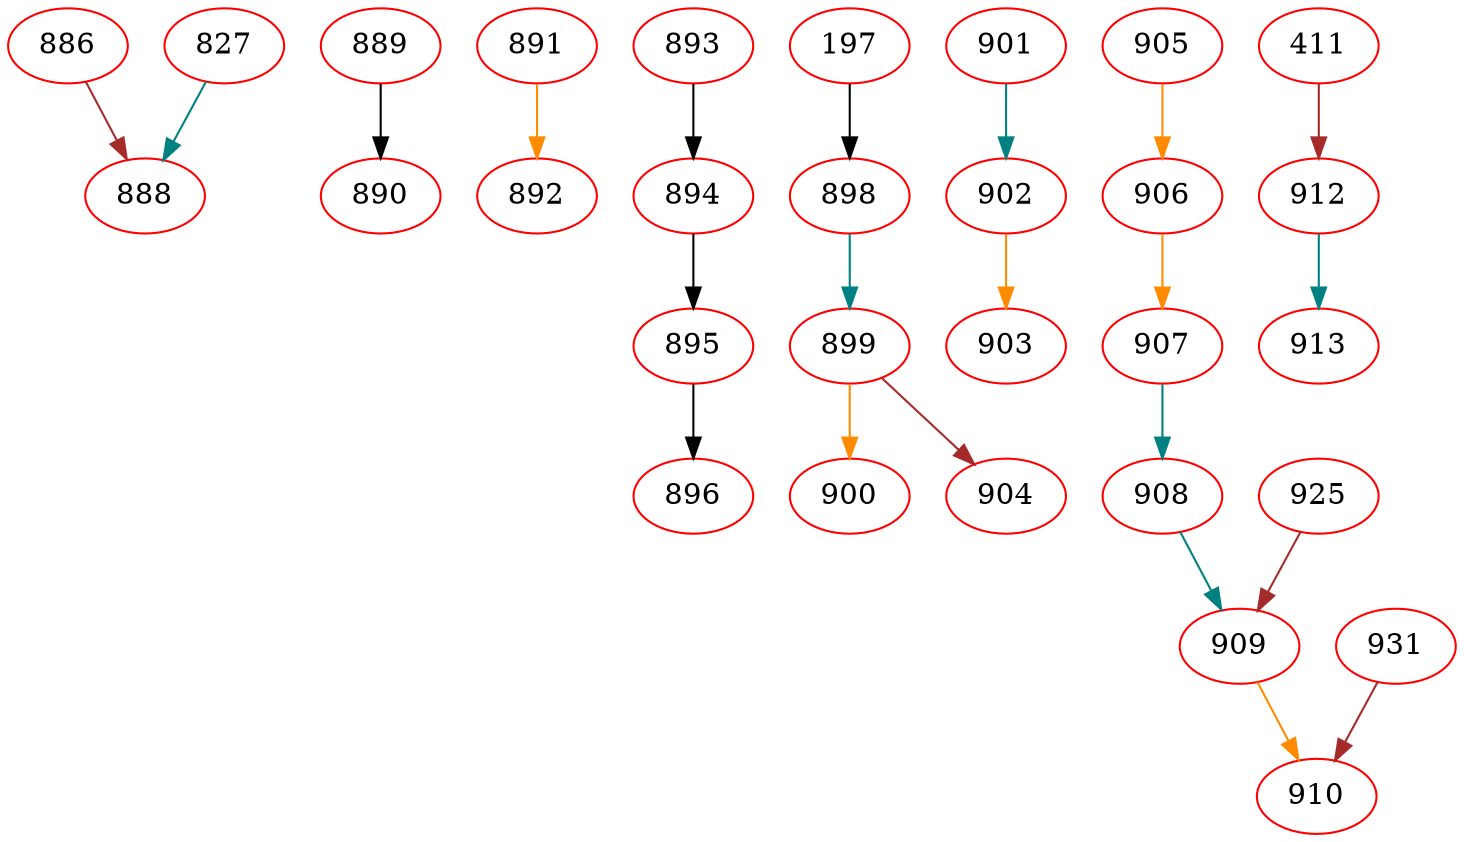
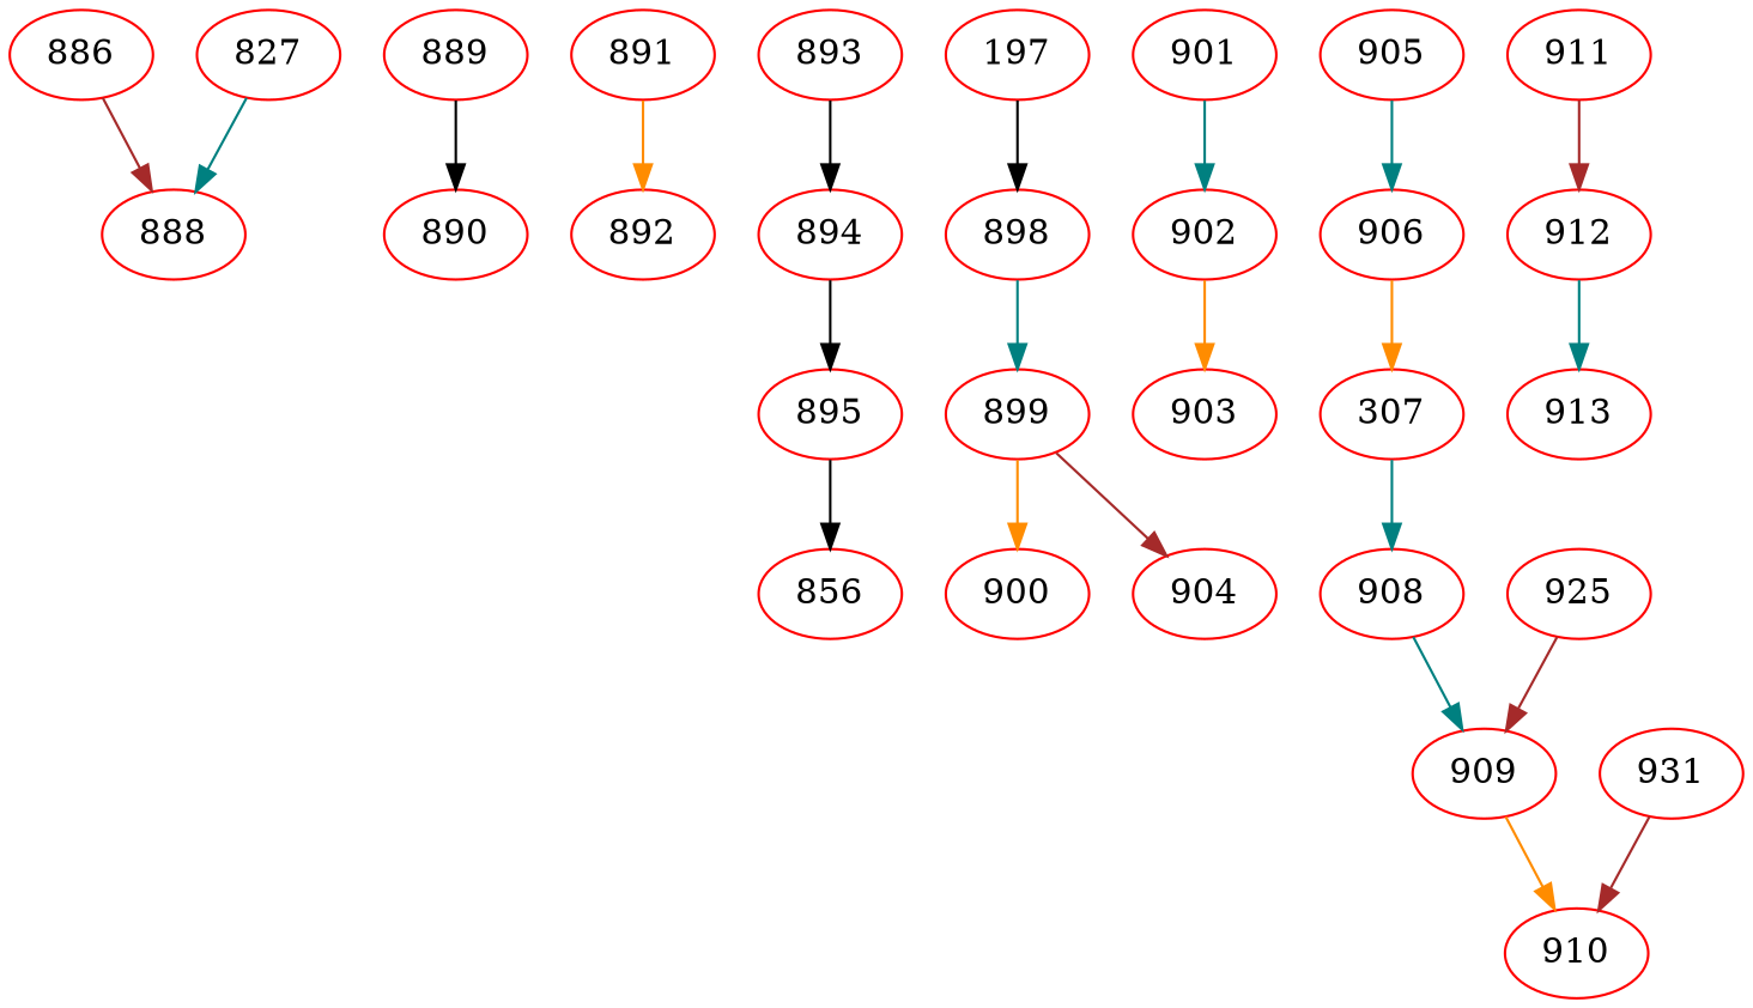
  digraph {
    node [color=red]
    edge [color=teal]
    886
    888
    n3 [label=827]
    889
    890
    891
    892
    893
    894
    895
-   896
+   896 [label=856]
    n12 [label=197]
    898
    899
    900
    904
    901
    902
    903
    905
    906
-   907
+   907 [label=307]
    908
    909
    910
-   911 [label=411]
+   911
    912
    913
    925
    931
    886 -> 888 [color=brown]
    n3 -> 888
    889 -> 890 [color=black]
    891 -> 892 [color=darkorange]
    893 -> 894 [color=black]
    894 -> 895 [color=black]
    895 -> 896 [color=black]
    n12 -> 898 [color=black]
    898 -> 899
    899 -> 900 [color=darkorange]
    899 -> 904 [color=brown]
    901 -> 902
    902 -> 903 [color=darkorange]
-   905 -> 906 [color=darkorange]
+   905 -> 906
    906 -> 907 [color=darkorange]
    907 -> 908
    908 -> 909
    909 -> 910 [color=darkorange]
    911 -> 912 [color=brown]
    912 -> 913
    925 -> 909 [color=brown]
    931 -> 910 [color=brown]
  }
